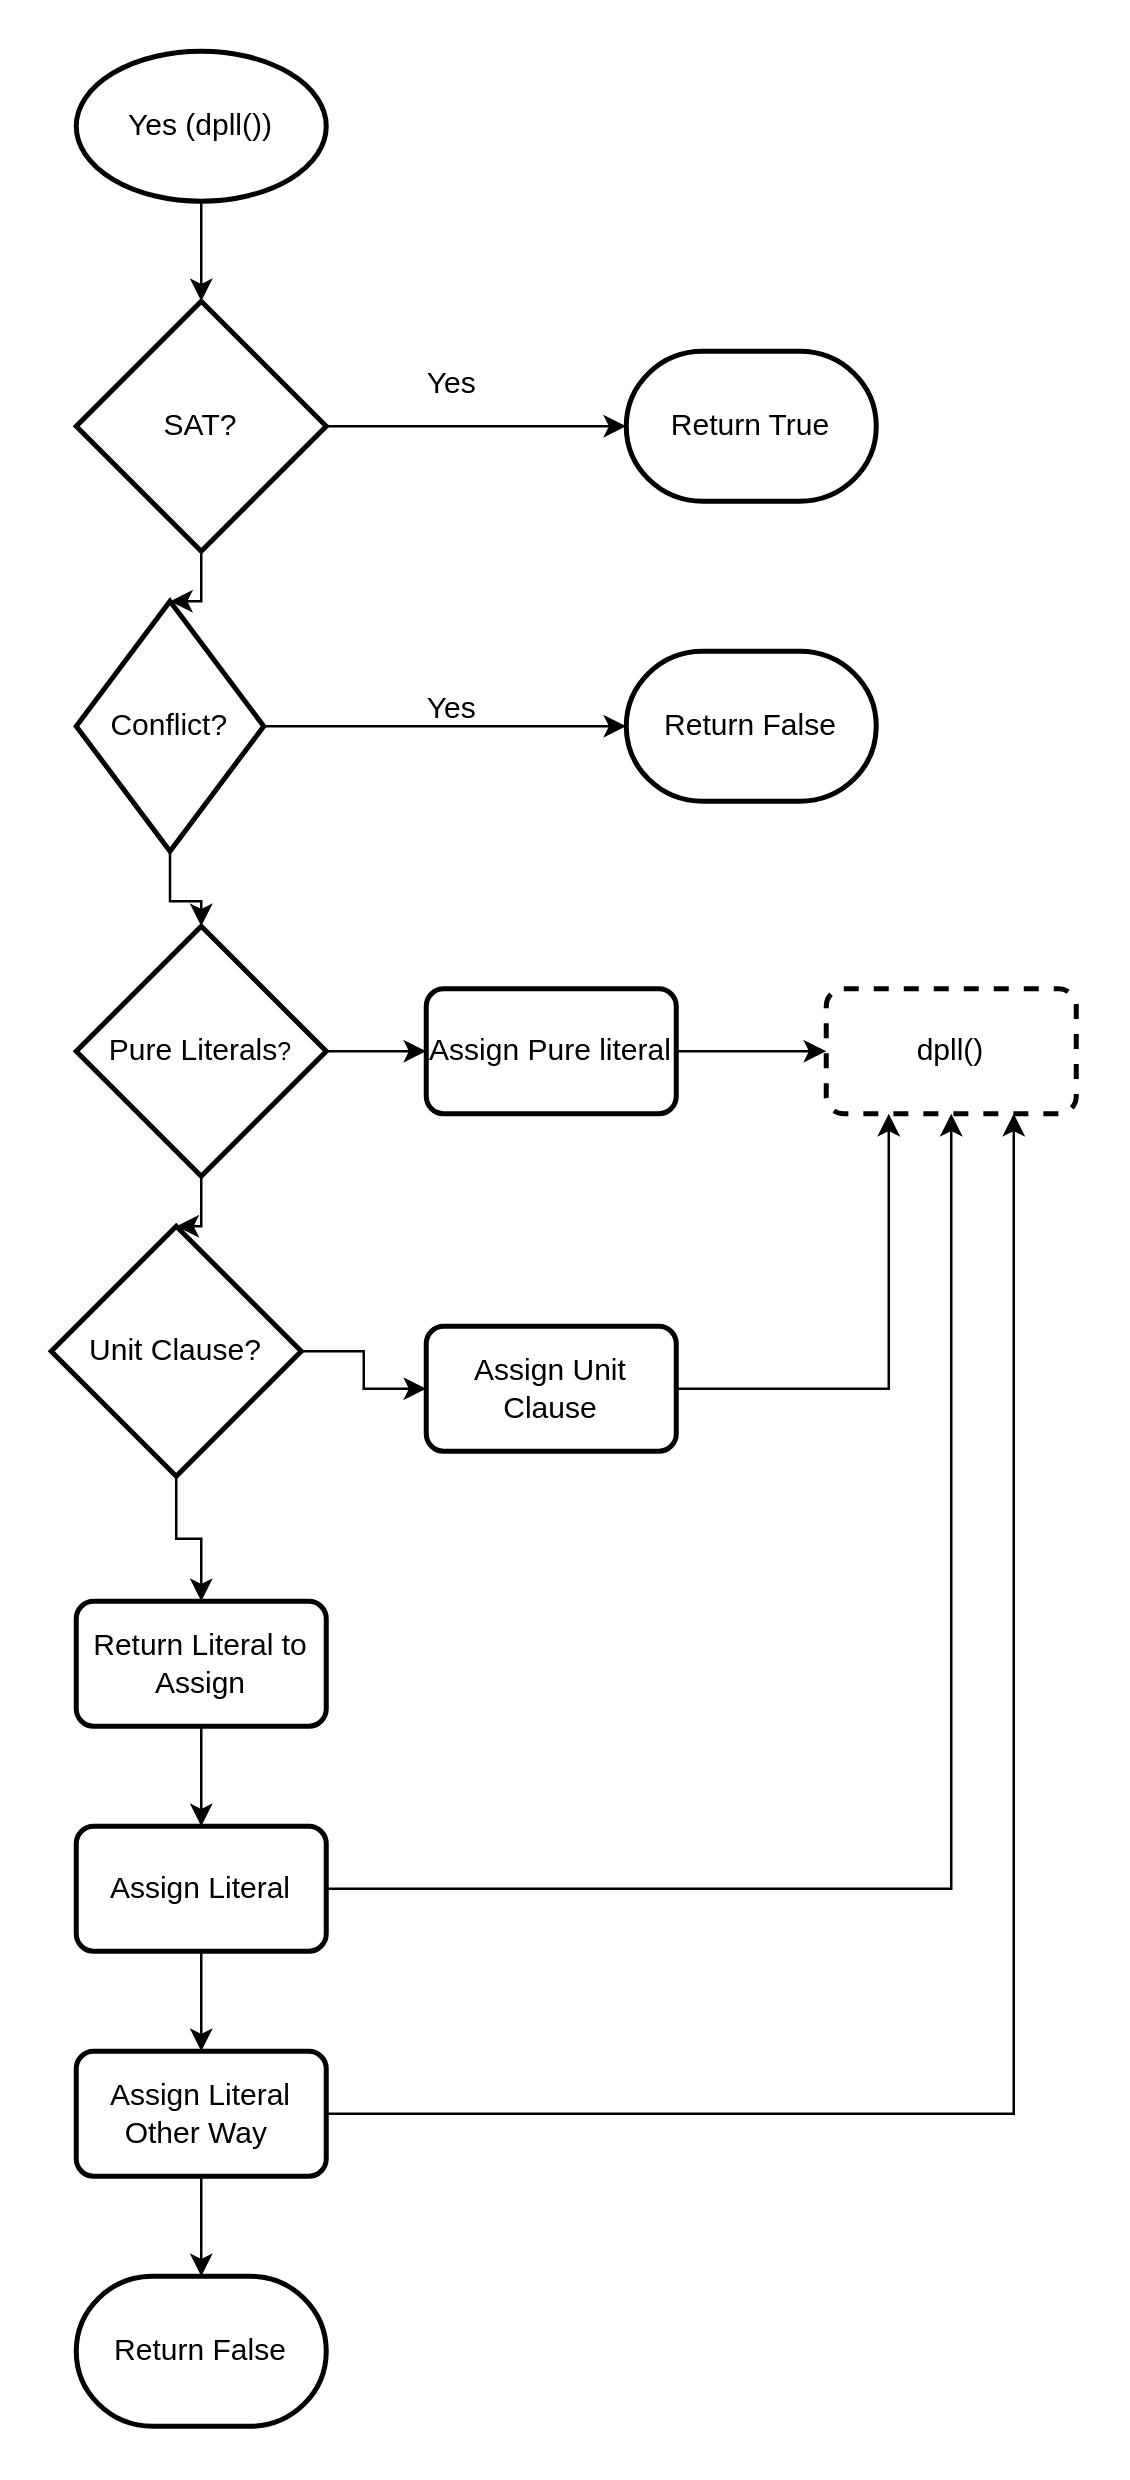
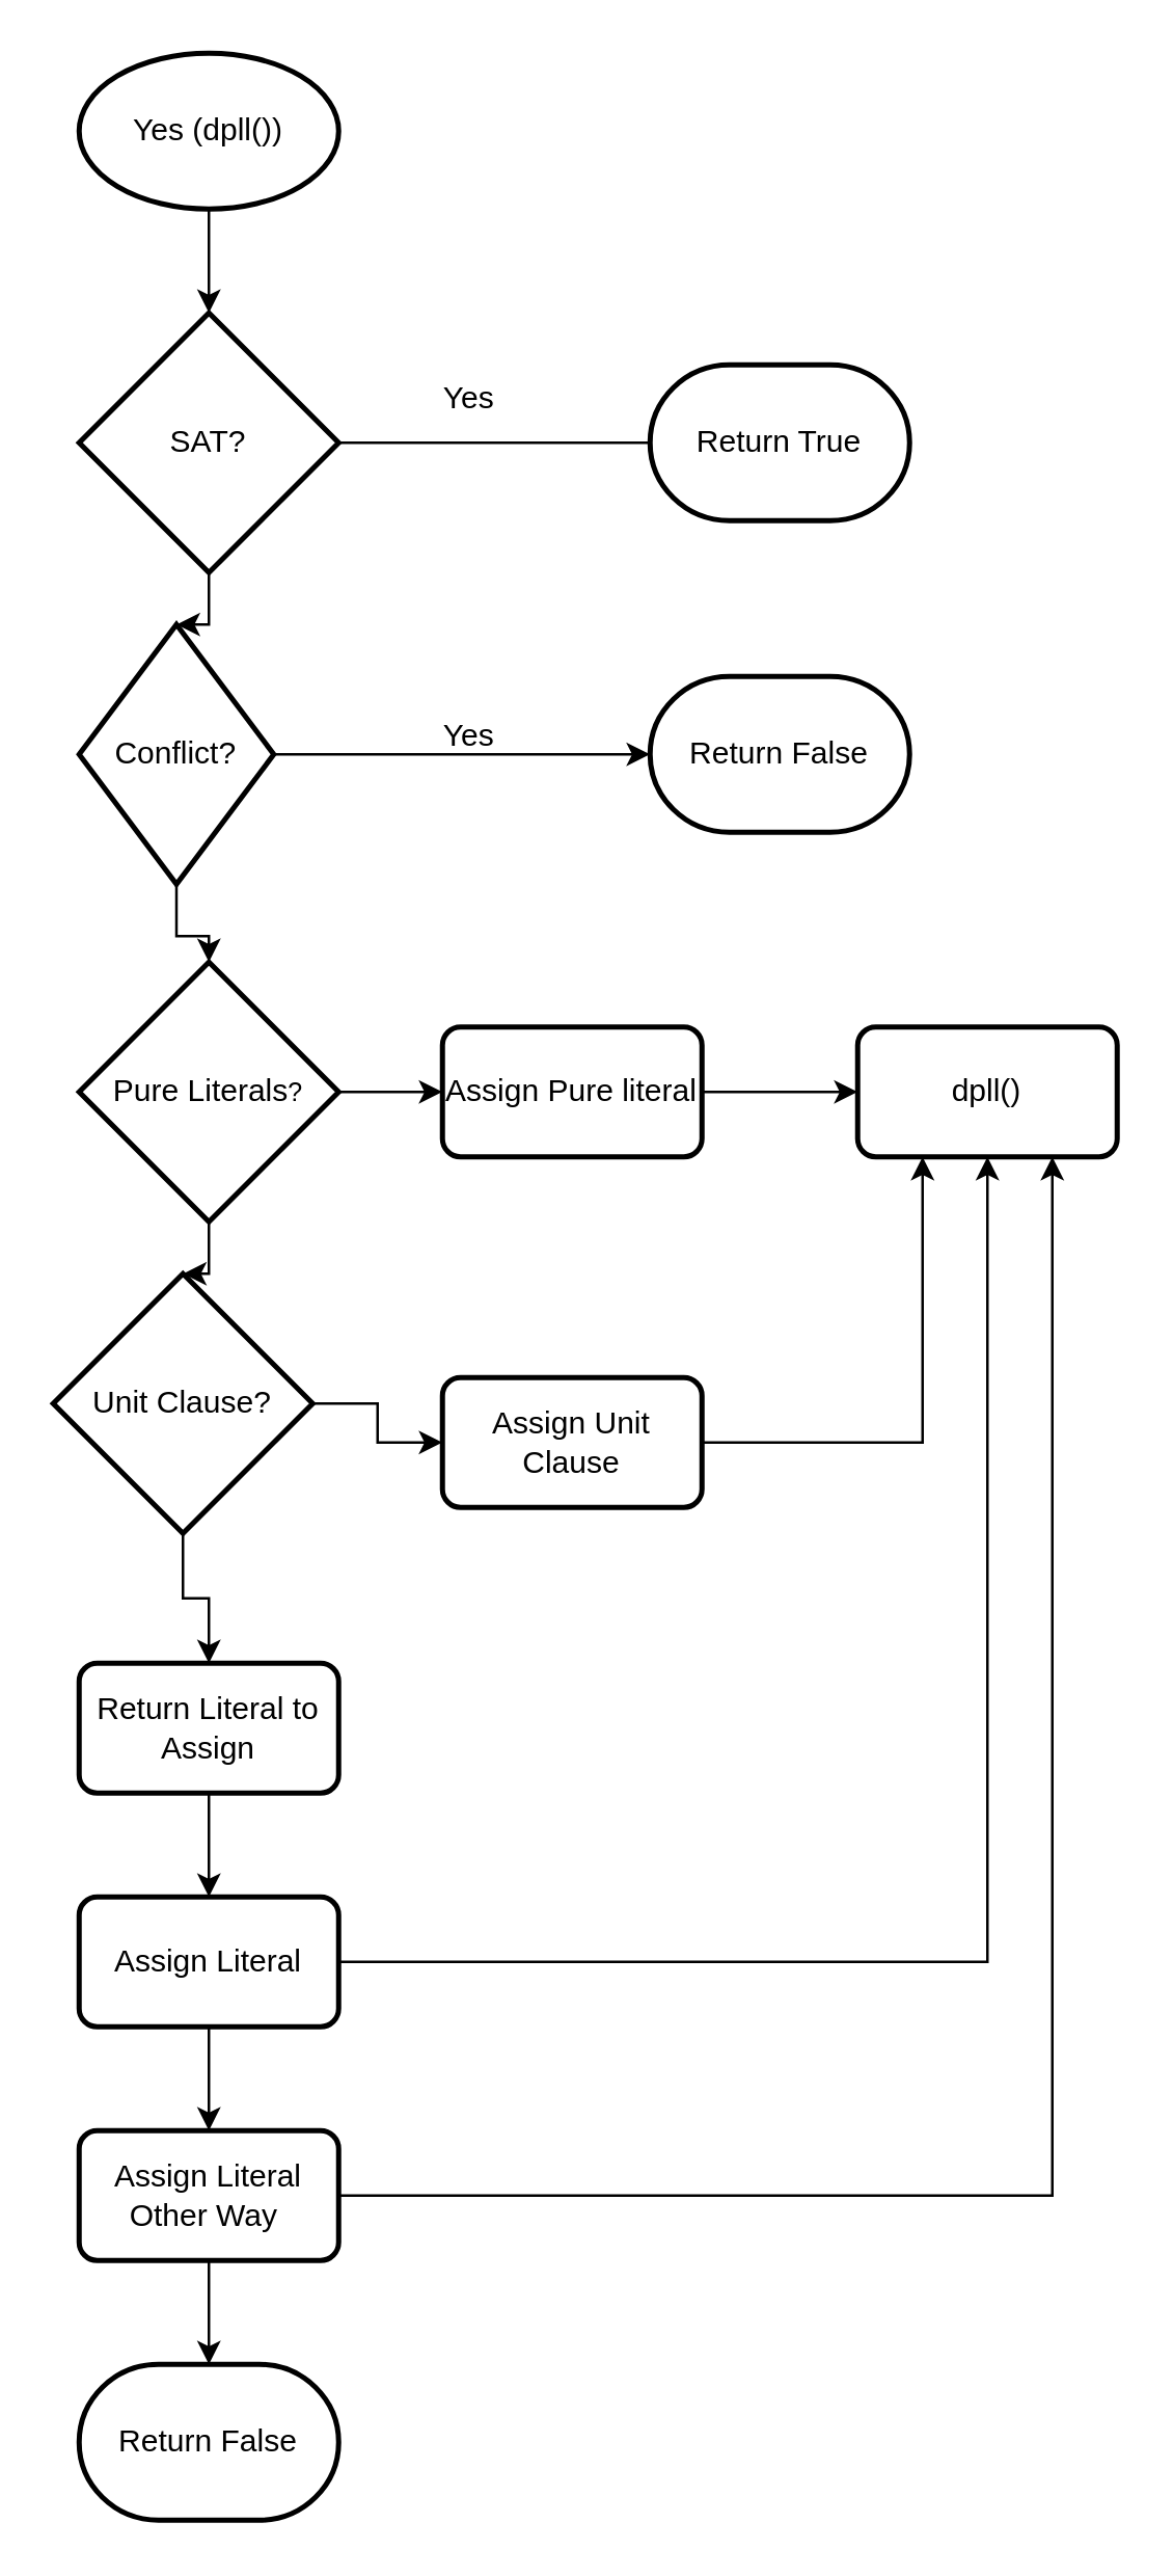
  <mxCell id="0" />
  <mxCell id="1" parent="0" />
  <mxCell id="2" value="" style="edgeStyle=orthogonalEdgeStyle;rounded=0;orthogonalLoop=1;jettySize=auto;html=1;" edge="1" parent="1" source="3" target="6"><mxGeometry relative="1" as="geometry" /></mxCell>
  <mxCell id="3" value="Yes (dpll())" style="strokeWidth=2;html=1;shape=mxgraph.flowchart.start_1;whiteSpace=wrap;" vertex="1" parent="1"><mxGeometry x="30" y="20" width="100" height="60" as="geometry" /></mxCell>
- <mxCell id="4" value="" style="edgeStyle=orthogonalEdgeStyle;rounded=0;orthogonalLoop=1;jettySize=auto;html=1;" edge="1" parent="1" source="6" target="7"><mxGeometry relative="1" as="geometry" /></mxCell>
+ <mxCell id="4" value="" style="edgeStyle=orthogonalEdgeStyle;rounded=0;orthogonalLoop=1;jettySize=auto;html=1;endArrow=none;" edge="1" parent="1" source="6" target="7"><mxGeometry relative="1" as="geometry" /></mxCell>
  <mxCell id="5" value="" style="edgeStyle=orthogonalEdgeStyle;rounded=0;orthogonalLoop=1;jettySize=auto;html=1;" edge="1" parent="1" source="6" target="11"><mxGeometry relative="1" as="geometry" /></mxCell>
  <mxCell id="6" value="SAT?" style="strokeWidth=2;html=1;shape=mxgraph.flowchart.decision;whiteSpace=wrap;" vertex="1" parent="1"><mxGeometry x="30" y="120" width="100" height="100" as="geometry" /></mxCell>
  <mxCell id="7" value="Return True" style="strokeWidth=2;html=1;shape=mxgraph.flowchart.terminator;whiteSpace=wrap;" vertex="1" parent="1"><mxGeometry x="250" y="140" width="100" height="60" as="geometry" /></mxCell>
  <mxCell id="8" value="Yes" style="text;html=1;align=center;verticalAlign=middle;resizable=0;points=[];autosize=1;strokeColor=none;fillColor=none;" vertex="1" parent="1"><mxGeometry x="160" y="138" width="40" height="30" as="geometry" /></mxCell>
  <mxCell id="9" value="" style="edgeStyle=orthogonalEdgeStyle;rounded=0;orthogonalLoop=1;jettySize=auto;html=1;" edge="1" parent="1" source="11" target="12"><mxGeometry relative="1" as="geometry" /></mxCell>
  <mxCell id="10" value="" style="edgeStyle=orthogonalEdgeStyle;rounded=0;orthogonalLoop=1;jettySize=auto;html=1;" edge="1" parent="1" source="11" target="16"><mxGeometry relative="1" as="geometry" /></mxCell>
  <mxCell id="11" value="Conflict?" style="strokeWidth=2;html=1;shape=mxgraph.flowchart.decision;whiteSpace=wrap;" vertex="1" parent="1"><mxGeometry x="30" y="240" width="75" height="100" as="geometry" /></mxCell>
  <mxCell id="12" value="Return False" style="strokeWidth=2;html=1;shape=mxgraph.flowchart.terminator;whiteSpace=wrap;" vertex="1" parent="1"><mxGeometry x="250" y="260" width="100" height="60" as="geometry" /></mxCell>
  <mxCell id="13" value="Yes" style="text;html=1;align=center;verticalAlign=middle;resizable=0;points=[];autosize=1;strokeColor=none;fillColor=none;" vertex="1" parent="1"><mxGeometry x="160" y="268" width="40" height="30" as="geometry" /></mxCell>
  <mxCell id="14" value="" style="edgeStyle=orthogonalEdgeStyle;rounded=0;orthogonalLoop=1;jettySize=auto;html=1;" edge="1" parent="1" source="16" target="18"><mxGeometry relative="1" as="geometry" /></mxCell>
  <mxCell id="15" value="" style="edgeStyle=orthogonalEdgeStyle;rounded=0;orthogonalLoop=1;jettySize=auto;html=1;" edge="1" parent="1" source="16" target="22"><mxGeometry relative="1" as="geometry" /></mxCell>
  <mxCell id="16" value="Pure Literals&lt;span style=&quot;font-size: 10px;&quot;&gt;?&lt;/span&gt;" style="strokeWidth=2;html=1;shape=mxgraph.flowchart.decision;whiteSpace=wrap;" vertex="1" parent="1"><mxGeometry x="30" y="370" width="100" height="100" as="geometry" /></mxCell>
  <mxCell id="17" value="" style="edgeStyle=orthogonalEdgeStyle;rounded=0;orthogonalLoop=1;jettySize=auto;html=1;" edge="1" parent="1" source="18" target="19"><mxGeometry relative="1" as="geometry" /></mxCell>
  <mxCell id="18" value="Assign Pure literal" style="rounded=1;whiteSpace=wrap;html=1;absoluteArcSize=1;arcSize=14;strokeWidth=2;" vertex="1" parent="1"><mxGeometry x="170" y="395" width="100" height="50" as="geometry" /></mxCell>
- <mxCell id="19" value="dpll()" style="rounded=1;whiteSpace=wrap;html=1;absoluteArcSize=1;arcSize=14;strokeWidth=2;dashed=1;" vertex="1" parent="1"><mxGeometry x="330" y="395" width="100" height="50" as="geometry" /></mxCell>
+ <mxCell id="19" value="dpll()" style="rounded=1;whiteSpace=wrap;html=1;absoluteArcSize=1;arcSize=14;strokeWidth=2;" vertex="1" parent="1"><mxGeometry x="330" y="395" width="100" height="50" as="geometry" /></mxCell>
  <mxCell id="20" value="" style="edgeStyle=orthogonalEdgeStyle;rounded=0;orthogonalLoop=1;jettySize=auto;html=1;" edge="1" parent="1" source="22" target="24"><mxGeometry relative="1" as="geometry" /></mxCell>
  <mxCell id="21" value="" style="edgeStyle=orthogonalEdgeStyle;rounded=0;orthogonalLoop=1;jettySize=auto;html=1;" edge="1" parent="1" source="22" target="26"><mxGeometry relative="1" as="geometry" /></mxCell>
  <mxCell id="22" value="Unit Clause?" style="strokeWidth=2;html=1;shape=mxgraph.flowchart.decision;whiteSpace=wrap;" vertex="1" parent="1"><mxGeometry x="20" y="490" width="100" height="100" as="geometry" /></mxCell>
  <mxCell id="23" value="" style="edgeStyle=orthogonalEdgeStyle;rounded=0;orthogonalLoop=1;jettySize=auto;html=1;entryX=0.25;entryY=1;entryDx=0;entryDy=0;" edge="1" parent="1" source="24" target="19"><mxGeometry relative="1" as="geometry"><mxPoint x="330" y="555" as="targetPoint" /></mxGeometry></mxCell>
  <mxCell id="24" value="Assign Unit Clause" style="rounded=1;whiteSpace=wrap;html=1;absoluteArcSize=1;arcSize=14;strokeWidth=2;" vertex="1" parent="1"><mxGeometry x="170" y="530" width="100" height="50" as="geometry" /></mxCell>
  <mxCell id="25" value="" style="edgeStyle=orthogonalEdgeStyle;rounded=0;orthogonalLoop=1;jettySize=auto;html=1;" edge="1" parent="1" source="26" target="29"><mxGeometry relative="1" as="geometry" /></mxCell>
  <mxCell id="26" value="Return Literal to Assign" style="rounded=1;whiteSpace=wrap;html=1;absoluteArcSize=1;arcSize=14;strokeWidth=2;" vertex="1" parent="1"><mxGeometry x="30" y="640" width="100" height="50" as="geometry" /></mxCell>
  <mxCell id="27" style="edgeStyle=orthogonalEdgeStyle;rounded=0;orthogonalLoop=1;jettySize=auto;html=1;entryX=0.5;entryY=1;entryDx=0;entryDy=0;" edge="1" parent="1" source="29" target="19"><mxGeometry relative="1" as="geometry" /></mxCell>
  <mxCell id="28" value="" style="edgeStyle=orthogonalEdgeStyle;rounded=0;orthogonalLoop=1;jettySize=auto;html=1;" edge="1" parent="1" source="29" target="32"><mxGeometry relative="1" as="geometry" /></mxCell>
  <mxCell id="29" value="Assign Literal" style="rounded=1;whiteSpace=wrap;html=1;absoluteArcSize=1;arcSize=14;strokeWidth=2;" vertex="1" parent="1"><mxGeometry x="30" y="730" width="100" height="50" as="geometry" /></mxCell>
  <mxCell id="30" style="edgeStyle=orthogonalEdgeStyle;rounded=0;orthogonalLoop=1;jettySize=auto;html=1;entryX=0.75;entryY=1;entryDx=0;entryDy=0;" edge="1" parent="1" source="32" target="19"><mxGeometry relative="1" as="geometry" /></mxCell>
  <mxCell id="31" value="" style="edgeStyle=orthogonalEdgeStyle;rounded=0;orthogonalLoop=1;jettySize=auto;html=1;" edge="1" parent="1" source="32" target="33"><mxGeometry relative="1" as="geometry" /></mxCell>
  <mxCell id="32" value="Assign Literal Other Way&amp;nbsp;" style="rounded=1;whiteSpace=wrap;html=1;absoluteArcSize=1;arcSize=14;strokeWidth=2;" vertex="1" parent="1"><mxGeometry x="30" y="820" width="100" height="50" as="geometry" /></mxCell>
  <mxCell id="33" value="Return False" style="strokeWidth=2;html=1;shape=mxgraph.flowchart.terminator;whiteSpace=wrap;" vertex="1" parent="1"><mxGeometry x="30" y="910" width="100" height="60" as="geometry" /></mxCell>
